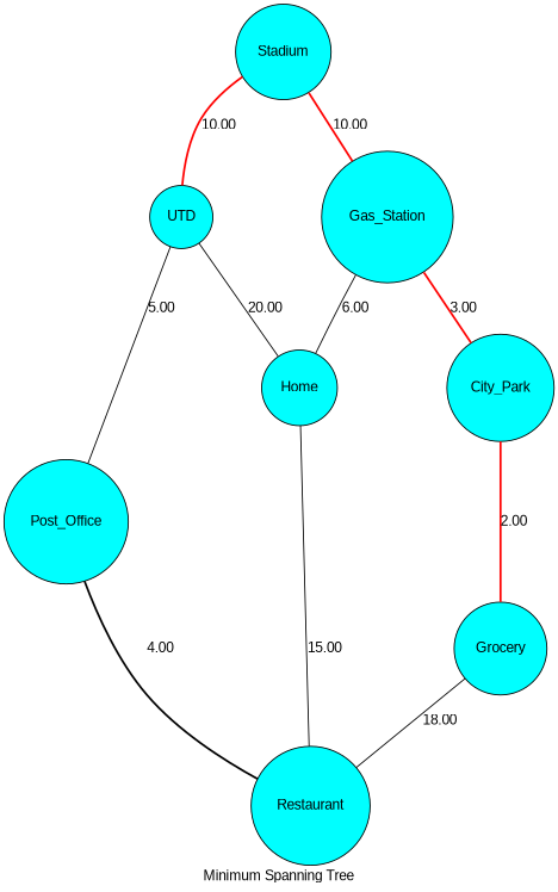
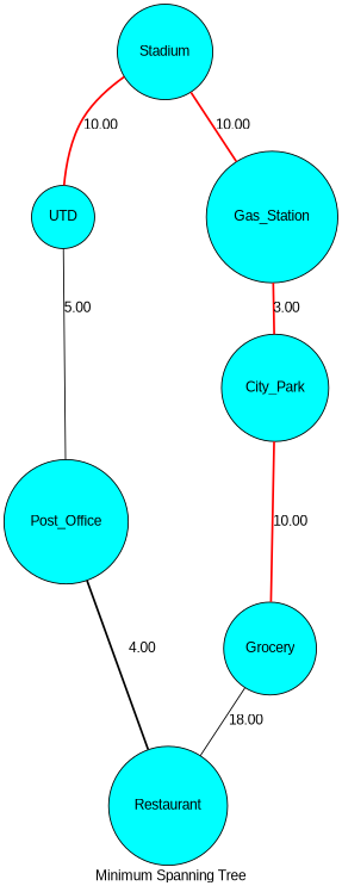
  graph {
    fontname="Liberation Sans"
    label="Minimum Spanning Tree"
    nodesep=1.5
    node [fillcolor="#00ffff" fontname="Liberation Sans" shape=circle style=filled]
    edge [fontname="Liberation Sans"]
    Stadium [width=0.4]
    UTD [width=0.4]
    Gas_Station [width=0.4]
-   Home [width=0.4]
    Post_Office [width=0.4]
    City_Park [width=0.4]
    Restaurant [width=0.4]
    Grocery [width=0.4]
    Stadium -- UTD [color=red label=10.00 style=bold]
    Stadium -- Gas_Station [color=red label=10.00 style=bold]
-   UTD -- Home [label=20.00]
    UTD -- Post_Office [label=5.00]
-   Gas_Station -- Home [label=6.00]
    Gas_Station -- City_Park [color=red label=3.00 style=bold]
-   Home -- Restaurant [label=15.00]
    Post_Office -- Restaurant [label=4.00 style=bold]
-   City_Park -- Grocery [color=red label=2.00 style=bold]
+   City_Park -- Grocery [color=red label=10.00 style=bold]
    Grocery -- Restaurant [label=18.00]
  }
